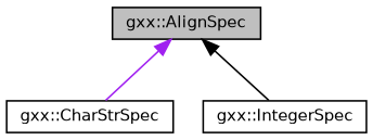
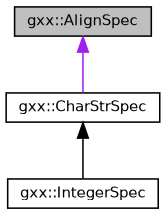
  digraph {
    node [color=black fillcolor=white fontname=Helvetica fontsize=10 shape=record style=filled]
    edge [dir=back fontname=Helvetica fontsize=10 labelfontname=Helvetica labelfontsize=10 style=solid]
    n1 [fillcolor=grey75 fontcolor=black height=0.2 label="gxx::AlignSpec" width=0.4]
    n2 [height=0.2 label="gxx::CharStrSpec" width=0.4]
    n3 [height=0.2 label="gxx::IntegerSpec" width=0.4]
    n1 -> n2 [color=purple]
-   n1 -> n3 [color=black]
+   n2 -> n3 [color=black]
  }
